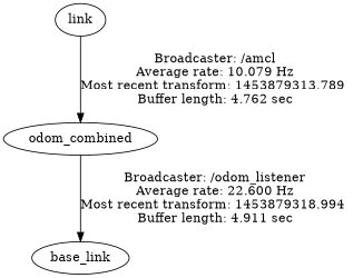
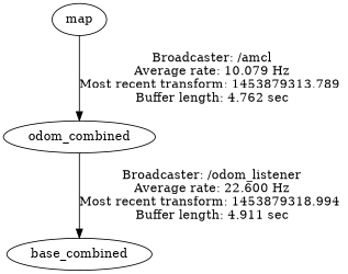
  digraph {
    odom_combined
-   base_link
-   map [label=link]
+   base_link [label=base_combined]
+   map
    odom_combined -> base_link [label="Broadcaster: /odom_listener\nAverage rate: 22.600 Hz\nMost recent transform: 1453879318.994 \nBuffer length: 4.911 sec\n"]
    map -> odom_combined [label="Broadcaster: /amcl\nAverage rate: 10.079 Hz\nMost recent transform: 1453879313.789 \nBuffer length: 4.762 sec\n"]
  }
